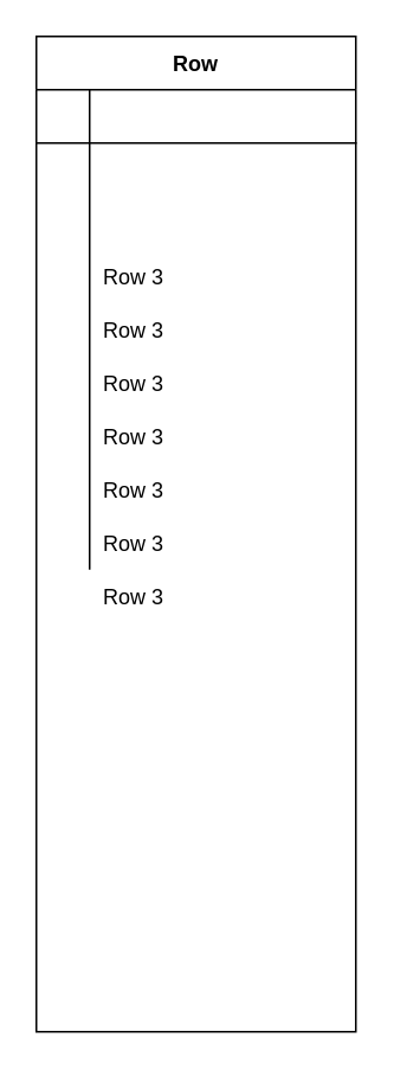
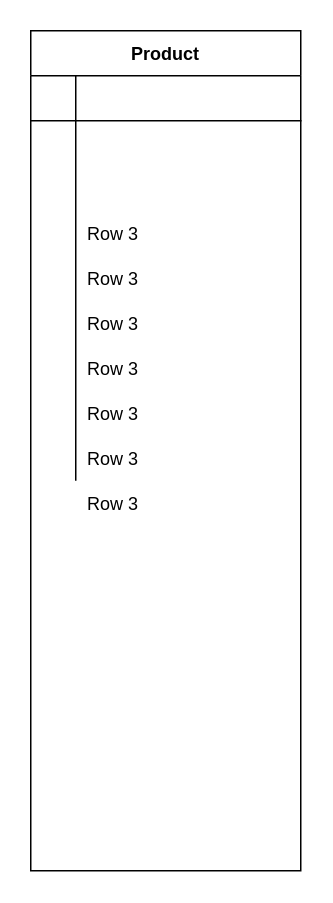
  <mxCell id="0" />
  <mxCell id="1" parent="0" />
- <mxCell id="2" value="Row" style="shape=table;startSize=30;container=1;collapsible=1;childLayout=tableLayout;fixedRows=1;rowLines=0;fontStyle=1;align=center;resizeLast=1;" vertex="1" parent="1"><mxGeometry x="20" y="20" width="180" height="560" as="geometry" /></mxCell>
+ <mxCell id="2" value="Product" style="shape=table;startSize=30;container=1;collapsible=1;childLayout=tableLayout;fixedRows=1;rowLines=0;fontStyle=1;align=center;resizeLast=1;" vertex="1" parent="1"><mxGeometry x="20" y="20" width="180" height="560" as="geometry" /></mxCell>
  <mxCell id="3" value="" style="shape=partialRectangle;collapsible=0;dropTarget=0;pointerEvents=0;fillColor=none;top=0;left=0;bottom=1;right=0;points=[[0,0.5],[1,0.5]];portConstraint=eastwest;" vertex="1" parent="2"><mxGeometry y="30" width="180" height="30" as="geometry" /></mxCell>
  <mxCell id="4" value="" style="shape=partialRectangle;collapsible=0;dropTarget=0;pointerEvents=0;fillColor=none;top=0;left=0;bottom=0;right=0;points=[[0,0.5],[1,0.5]];portConstraint=eastwest;" vertex="1" parent="2"><mxGeometry y="60" width="180" height="30" as="geometry" /></mxCell>
  <mxCell id="5" value="" style="shape=partialRectangle;connectable=0;fillColor=none;top=0;left=0;bottom=0;right=0;editable=1;overflow=hidden;" vertex="1" parent="4"><mxGeometry width="30" height="30" as="geometry" /></mxCell>
  <mxCell id="6" value="" style="shape=partialRectangle;collapsible=0;dropTarget=0;pointerEvents=0;fillColor=none;top=0;left=0;bottom=0;right=0;points=[[0,0.5],[1,0.5]];portConstraint=eastwest;" vertex="1" parent="2"><mxGeometry y="90" width="180" height="30" as="geometry" /></mxCell>
  <mxCell id="7" value="" style="shape=partialRectangle;connectable=0;fillColor=none;top=0;left=0;bottom=0;right=0;editable=1;overflow=hidden;" vertex="1" parent="6"><mxGeometry width="30" height="30" as="geometry" /></mxCell>
  <mxCell id="8" value="" style="shape=partialRectangle;collapsible=0;dropTarget=0;pointerEvents=0;fillColor=none;top=0;left=0;bottom=0;right=0;points=[[0,0.5],[1,0.5]];portConstraint=eastwest;" vertex="1" parent="2"><mxGeometry y="120" width="180" height="30" as="geometry" /></mxCell>
  <mxCell id="9" value="" style="shape=partialRectangle;connectable=0;fillColor=none;top=0;left=0;bottom=0;right=0;editable=1;overflow=hidden;" vertex="1" parent="8"><mxGeometry width="30" height="30" as="geometry" /></mxCell>
  <mxCell id="10" value="Row 3" style="shape=partialRectangle;connectable=0;fillColor=none;top=0;left=0;bottom=0;right=0;align=left;spacingLeft=6;overflow=hidden;" vertex="1" parent="8"><mxGeometry x="30" width="150" height="30" as="geometry" /></mxCell>
  <mxCell id="11" value="" style="shape=partialRectangle;collapsible=0;dropTarget=0;pointerEvents=0;fillColor=none;top=0;left=0;bottom=0;right=0;points=[[0,0.5],[1,0.5]];portConstraint=eastwest;" vertex="1" parent="2"><mxGeometry y="150" width="180" height="30" as="geometry" /></mxCell>
  <mxCell id="12" value="" style="shape=partialRectangle;connectable=0;fillColor=none;top=0;left=0;bottom=0;right=0;editable=1;overflow=hidden;" vertex="1" parent="11"><mxGeometry width="30" height="30" as="geometry" /></mxCell>
  <mxCell id="13" value="Row 3" style="shape=partialRectangle;connectable=0;fillColor=none;top=0;left=0;bottom=0;right=0;align=left;spacingLeft=6;overflow=hidden;" vertex="1" parent="11"><mxGeometry x="30" width="150" height="30" as="geometry" /></mxCell>
  <mxCell id="14" value="" style="shape=partialRectangle;collapsible=0;dropTarget=0;pointerEvents=0;fillColor=none;top=0;left=0;bottom=0;right=0;points=[[0,0.5],[1,0.5]];portConstraint=eastwest;" vertex="1" parent="2"><mxGeometry y="180" width="180" height="30" as="geometry" /></mxCell>
  <mxCell id="15" value="" style="shape=partialRectangle;connectable=0;fillColor=none;top=0;left=0;bottom=0;right=0;editable=1;overflow=hidden;" vertex="1" parent="14"><mxGeometry width="30" height="30" as="geometry" /></mxCell>
  <mxCell id="16" value="Row 3" style="shape=partialRectangle;connectable=0;fillColor=none;top=0;left=0;bottom=0;right=0;align=left;spacingLeft=6;overflow=hidden;" vertex="1" parent="14"><mxGeometry x="30" width="150" height="30" as="geometry" /></mxCell>
  <mxCell id="17" value="" style="shape=partialRectangle;collapsible=0;dropTarget=0;pointerEvents=0;fillColor=none;top=0;left=0;bottom=0;right=0;points=[[0,0.5],[1,0.5]];portConstraint=eastwest;" vertex="1" parent="2"><mxGeometry y="210" width="180" height="30" as="geometry" /></mxCell>
  <mxCell id="18" value="" style="shape=partialRectangle;connectable=0;fillColor=none;top=0;left=0;bottom=0;right=0;editable=1;overflow=hidden;" vertex="1" parent="17"><mxGeometry width="30" height="30" as="geometry" /></mxCell>
  <mxCell id="19" value="Row 3" style="shape=partialRectangle;connectable=0;fillColor=none;top=0;left=0;bottom=0;right=0;align=left;spacingLeft=6;overflow=hidden;" vertex="1" parent="17"><mxGeometry x="30" width="150" height="30" as="geometry" /></mxCell>
  <mxCell id="20" value="" style="shape=partialRectangle;collapsible=0;dropTarget=0;pointerEvents=0;fillColor=none;top=0;left=0;bottom=0;right=0;points=[[0,0.5],[1,0.5]];portConstraint=eastwest;" vertex="1" parent="2"><mxGeometry y="240" width="180" height="30" as="geometry" /></mxCell>
  <mxCell id="21" value="" style="shape=partialRectangle;connectable=0;fillColor=none;top=0;left=0;bottom=0;right=0;editable=1;overflow=hidden;" vertex="1" parent="20"><mxGeometry width="30" height="30" as="geometry" /></mxCell>
  <mxCell id="22" value="Row 3" style="shape=partialRectangle;connectable=0;fillColor=none;top=0;left=0;bottom=0;right=0;align=left;spacingLeft=6;overflow=hidden;" vertex="1" parent="20"><mxGeometry x="30" width="150" height="30" as="geometry" /></mxCell>
  <mxCell id="23" value="" style="shape=partialRectangle;collapsible=0;dropTarget=0;pointerEvents=0;fillColor=none;top=0;left=0;bottom=0;right=0;points=[[0,0.5],[1,0.5]];portConstraint=eastwest;" vertex="1" parent="2"><mxGeometry y="270" width="180" height="30" as="geometry" /></mxCell>
  <mxCell id="24" value="" style="shape=partialRectangle;connectable=0;fillColor=none;top=0;left=0;bottom=0;right=0;editable=1;overflow=hidden;" vertex="1" parent="23"><mxGeometry width="30" height="30" as="geometry" /></mxCell>
  <mxCell id="25" value="Row 3" style="shape=partialRectangle;connectable=0;fillColor=none;top=0;left=0;bottom=0;right=0;align=left;spacingLeft=6;overflow=hidden;" vertex="1" parent="23"><mxGeometry x="30" width="150" height="30" as="geometry" /></mxCell>
  <mxCell id="26" value="" style="shape=partialRectangle;collapsible=0;dropTarget=0;pointerEvents=0;fillColor=none;top=0;left=0;bottom=0;right=0;points=[[0,0.5],[1,0.5]];portConstraint=eastwest;" vertex="1" parent="2"><mxGeometry y="300" width="180" height="30" as="geometry" /></mxCell>
  <mxCell id="27" value="" style="shape=partialRectangle;connectable=0;fillColor=none;top=0;left=0;bottom=0;right=0;editable=1;overflow=hidden;" vertex="1" parent="26"><mxGeometry width="30" height="30" as="geometry" /></mxCell>
  <mxCell id="28" value="Row 3" style="shape=partialRectangle;connectable=0;fillColor=none;top=0;left=0;bottom=0;right=0;align=left;spacingLeft=6;overflow=hidden;" vertex="1" parent="26"><mxGeometry x="30" width="150" height="30" as="geometry" /></mxCell>
